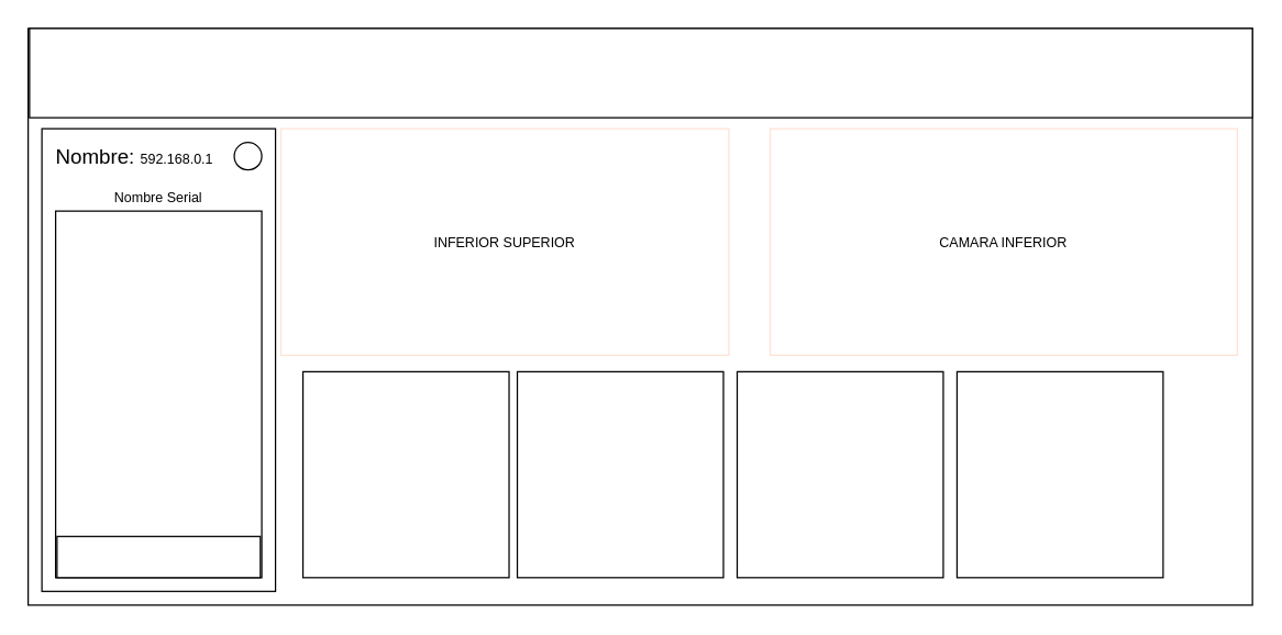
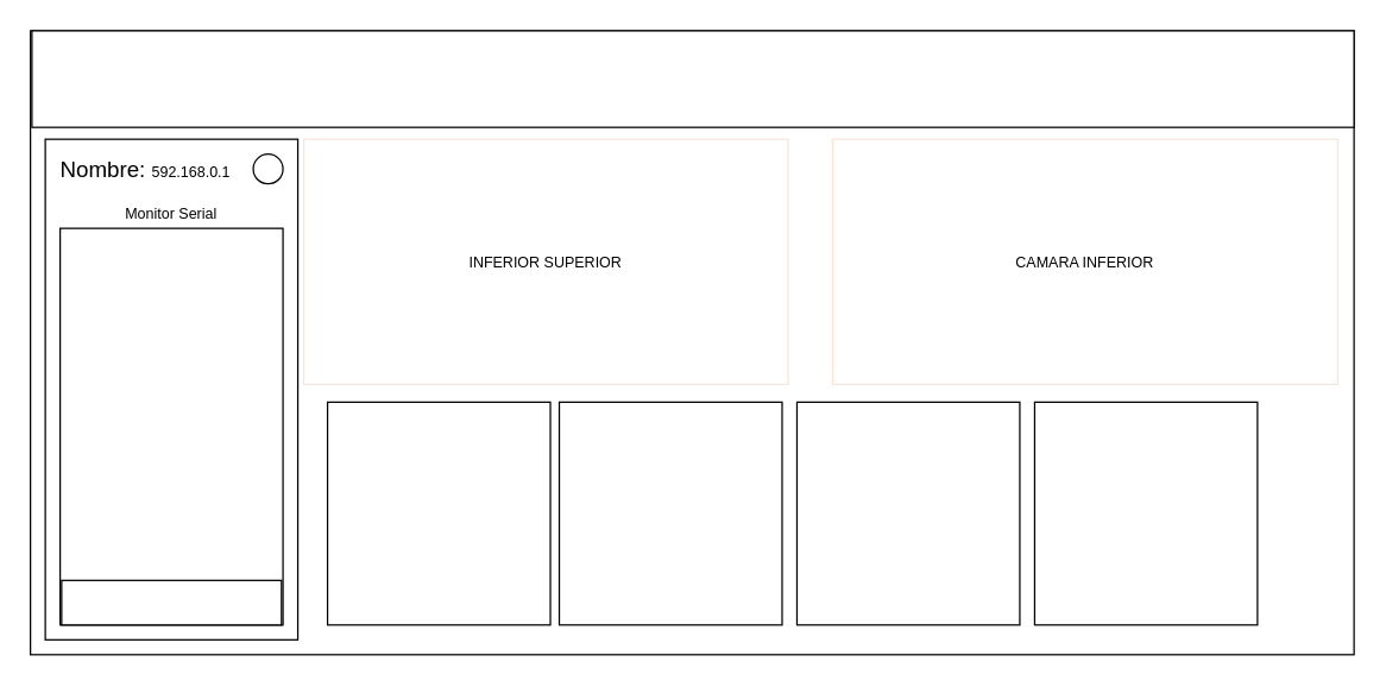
  <mxCell id="0" />
  <mxCell id="1" parent="0" />
  <mxCell id="2" value="" style="rounded=0;whiteSpace=wrap;html=1;" parent="1" vertex="1"><mxGeometry x="20" y="20" width="891" height="420" as="geometry" /></mxCell>
  <mxCell id="3" value="" style="rounded=0;whiteSpace=wrap;html=1;" parent="1" vertex="1"><mxGeometry x="21" y="20" width="890" height="65" as="geometry" /></mxCell>
  <mxCell id="4" value="" style="rounded=0;whiteSpace=wrap;html=1;align=left;" parent="1" vertex="1"><mxGeometry x="30" y="93" width="170" height="337" as="geometry" /></mxCell>
  <mxCell id="5" value="&lt;div style=&quot;&quot;&gt;&lt;font style=&quot;background-color: initial; font-size: 15px;&quot;&gt;&amp;nbsp;&amp;nbsp;&lt;/font&gt;&lt;font style=&quot;background-color: initial; font-size: 15px;&quot;&gt;Nombre: &lt;/font&gt;&lt;font style=&quot;background-color: initial; font-size: 10px;&quot;&gt;592.168.0.1&lt;/font&gt;&lt;/div&gt;" style="rounded=0;whiteSpace=wrap;html=1;fontSize=12;align=left;strokeColor=none;strokeWidth=0;opacity=0;" parent="1" vertex="1"><mxGeometry x="30" y="93" width="160" height="40" as="geometry" /></mxCell>
  <mxCell id="6" value="" style="ellipse;whiteSpace=wrap;html=1;aspect=fixed;fontSize=12;" parent="1" vertex="1"><mxGeometry x="170" y="103" width="20" height="20" as="geometry" /></mxCell>
  <mxCell id="7" value="" style="rounded=0;whiteSpace=wrap;html=1;strokeWidth=0;fontSize=10;strokeColor=none;glass=0;opacity=0;" parent="1" vertex="1"><mxGeometry x="31" y="131" width="170" height="99" as="geometry" /></mxCell>
  <mxCell id="8" value="" style="rounded=0;whiteSpace=wrap;html=1;glass=0;strokeColor=#000000;strokeWidth=1;fontSize=10;" parent="1" vertex="1"><mxGeometry x="40" y="153" width="150" height="267" as="geometry" /></mxCell>
- <mxCell id="9" value="Nombre Serial" style="rounded=0;whiteSpace=wrap;html=1;glass=0;strokeColor=#000000;strokeWidth=0;fontSize=10;opacity=0;" parent="1" vertex="1"><mxGeometry x="55" y="133" width="120" height="20" as="geometry" /></mxCell>
+ <mxCell id="9" value="Monitor Serial" style="rounded=0;whiteSpace=wrap;html=1;glass=0;strokeColor=#000000;strokeWidth=0;fontSize=10;opacity=0;" parent="1" vertex="1"><mxGeometry x="55" y="133" width="120" height="20" as="geometry" /></mxCell>
  <mxCell id="10" value="" style="rounded=0;whiteSpace=wrap;html=1;glass=0;strokeColor=#000000;strokeWidth=1;fontSize=10;" parent="1" vertex="1"><mxGeometry x="41" y="390" width="148" height="30" as="geometry" /></mxCell>
  <mxCell id="11" value="INFERIOR SUPERIOR" style="rounded=0;whiteSpace=wrap;html=1;glass=0;strokeColor=#FFE2D4;strokeWidth=1;fontSize=10;" parent="1" vertex="1"><mxGeometry x="204" y="93" width="326" height="165" as="geometry" /></mxCell>
  <mxCell id="12" value="CAMARA INFERIOR" style="rounded=0;whiteSpace=wrap;html=1;glass=0;strokeColor=#FFE2D4;strokeWidth=1;fontSize=10;" parent="1" vertex="1"><mxGeometry x="560" y="93" width="340" height="165" as="geometry" /></mxCell>
  <mxCell id="13" value="" style="whiteSpace=wrap;html=1;aspect=fixed;" vertex="1" parent="1"><mxGeometry x="220" y="270" width="150" height="150" as="geometry" /></mxCell>
  <mxCell id="14" value="" style="whiteSpace=wrap;html=1;aspect=fixed;" vertex="1" parent="1"><mxGeometry x="376" y="270" width="150" height="150" as="geometry" /></mxCell>
  <mxCell id="15" value="" style="whiteSpace=wrap;html=1;aspect=fixed;" vertex="1" parent="1"><mxGeometry x="536" y="270" width="150" height="150" as="geometry" /></mxCell>
  <mxCell id="16" value="" style="whiteSpace=wrap;html=1;aspect=fixed;" vertex="1" parent="1"><mxGeometry x="696" y="270" width="150" height="150" as="geometry" /></mxCell>
